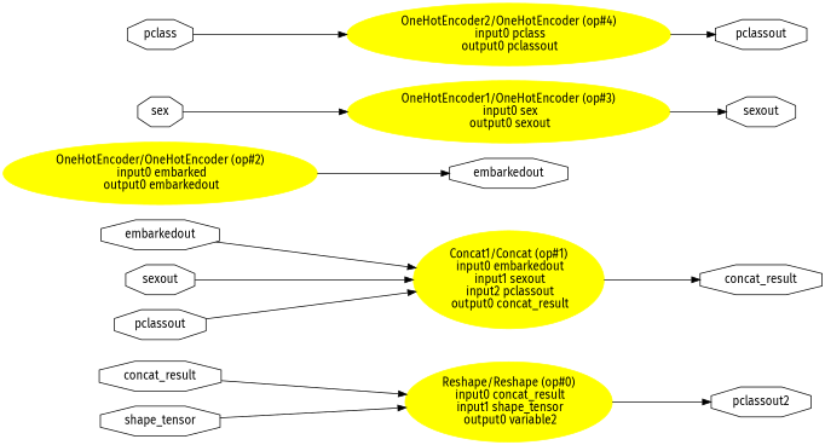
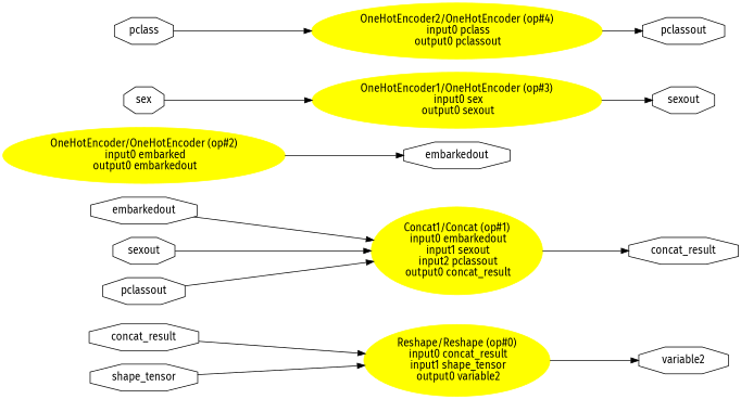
  digraph {
    fontname="Fira Sans"
    rankdir=LR
    node [fontname="Fira Sans" shape=octagon]
    edge [fontname="Fira Sans"]
    "Reshape/Reshape (op#0)\n input0 concat_result\n input1 shape_tensor\n output0 variable2" [color=yellow fillcolor=yellow height=1.3356 style=filled width=3.1034 shape=""]
-   n2 [height=0.5 label=pclassout2 width=1.2897]
+   n2 [height=0.5 label=variable2 width=1.2897]
    n3 [height=0.5 label=concat_result width=1.7978]
    n4 [height=0.5 label=shape_tensor width=1.7783]
    "Concat1/Concat (op#1)\n input0 embarkedout\n input1 sexout\n input2 pclassout\n output0 concat_result" [color=yellow fillcolor=yellow height=1.6303 style=filled width=2.9463 shape=""]
    n6 [height=0.5 label=concat_result width=1.7978]
    n7 [height=0.5 label=embarkedout width=1.7392]
    n8 [height=0.5 label=sexout width=1.0357]
    n9 [height=0.5 label=pclassout width=1.3679]
    "OneHotEncoder/OneHotEncoder (op#2)\n input0 embarked\n output0 embarkedout" [color=yellow fillcolor=yellow height=1.041 style=filled width=4.8123 shape=""]
    n11 [height=0.5 label=embarkedout width=1.7392]
    "OneHotEncoder1/OneHotEncoder (op#3)\n input0 sex\n output0 sexout" [color=yellow fillcolor=yellow height=1.041 style=filled width=4.9497 shape=""]
    n13 [height=0.5 label=sexout width=1.0357]
    n14 [height=0.5 label=sex width=0.75]
    "OneHotEncoder2/OneHotEncoder (op#4)\n input0 pclass\n output0 pclassout" [color=yellow fillcolor=yellow height=1.041 style=filled width=4.9497 shape=""]
    n16 [height=0.5 label=pclassout width=1.3679]
    n17 [height=0.5 label=pclass width=1.0162]
    "Reshape/Reshape (op#0)\n input0 concat_result\n input1 shape_tensor\n output0 variable2" -> n2
    n3 -> "Reshape/Reshape (op#0)\n input0 concat_result\n input1 shape_tensor\n output0 variable2"
    n4 -> "Reshape/Reshape (op#0)\n input0 concat_result\n input1 shape_tensor\n output0 variable2"
    "Concat1/Concat (op#1)\n input0 embarkedout\n input1 sexout\n input2 pclassout\n output0 concat_result" -> n6
    n7 -> "Concat1/Concat (op#1)\n input0 embarkedout\n input1 sexout\n input2 pclassout\n output0 concat_result"
    n8 -> "Concat1/Concat (op#1)\n input0 embarkedout\n input1 sexout\n input2 pclassout\n output0 concat_result"
    n9 -> "Concat1/Concat (op#1)\n input0 embarkedout\n input1 sexout\n input2 pclassout\n output0 concat_result"
    "OneHotEncoder/OneHotEncoder (op#2)\n input0 embarked\n output0 embarkedout" -> n11
    "OneHotEncoder1/OneHotEncoder (op#3)\n input0 sex\n output0 sexout" -> n13
    n14 -> "OneHotEncoder1/OneHotEncoder (op#3)\n input0 sex\n output0 sexout"
    "OneHotEncoder2/OneHotEncoder (op#4)\n input0 pclass\n output0 pclassout" -> n16
    n17 -> "OneHotEncoder2/OneHotEncoder (op#4)\n input0 pclass\n output0 pclassout"
  }
